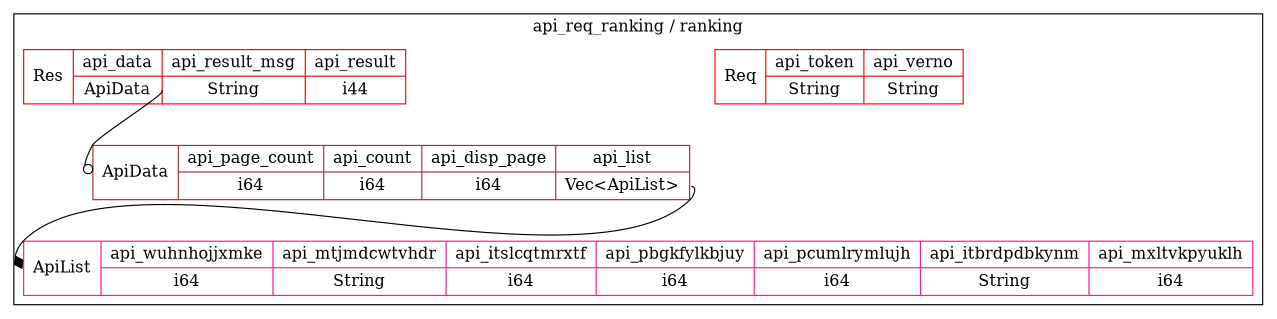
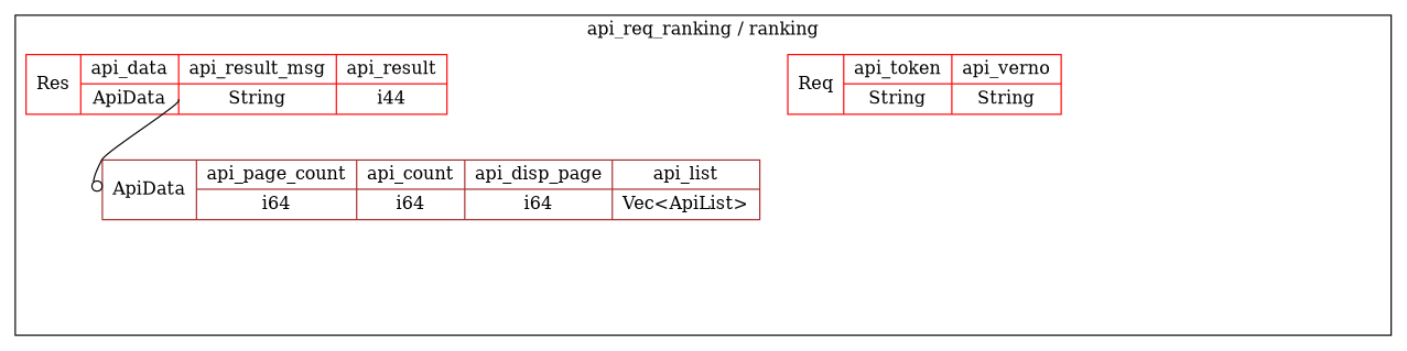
  digraph {
    rankdir=TB
    node [color=red shape=record style=solid]
    n1 [label="<Req> Req  | { api_token | <api_token> String } | { api_verno | <api_verno> String }"]
    n2 [color=brown label="<ApiData> ApiData  | { api_page_count | <api_page_count> i64 } | { api_count | <api_count> i64 } | { api_disp_page | <api_disp_page> i64 } | { api_list | <api_list> Vec\<ApiList\> }"]
-   n3 [color=deeppink label="<ApiList> ApiList  | { api_wuhnhojjxmke | <api_wuhnhojjxmke> i64 } | { api_mtjmdcwtvhdr | <api_mtjmdcwtvhdr> String } | { api_itslcqtmrxtf | <api_itslcqtmrxtf> i64 } | { api_pbgkfylkbjuy | <api_pbgkfylkbjuy> i64 } | { api_pcumlrymlujh | <api_pcumlrymlujh> i64 } | { api_itbrdpdbkynm | <api_itbrdpdbkynm> String } | { api_mxltvkpyuklh | <api_mxltvkpyuklh> i64 }"]
    n4 [label="<Res> Res  | { api_data | <api_data> ApiData } | { api_result_msg | <api_result_msg> String } | { api_result | <api_result> i44 }"]
    subgraph cluster_1 {
      label="api_req_ranking / ranking"
      n1
      n2
-     n3
      n4
    }
-   n2 -> n3 [arrowhead=diamond headport="ApiList:w" tailport="api_list:e"]
    n4 -> n2 [arrowhead=odot headport="ApiData:w" tailport="api_data:e"]
  }
